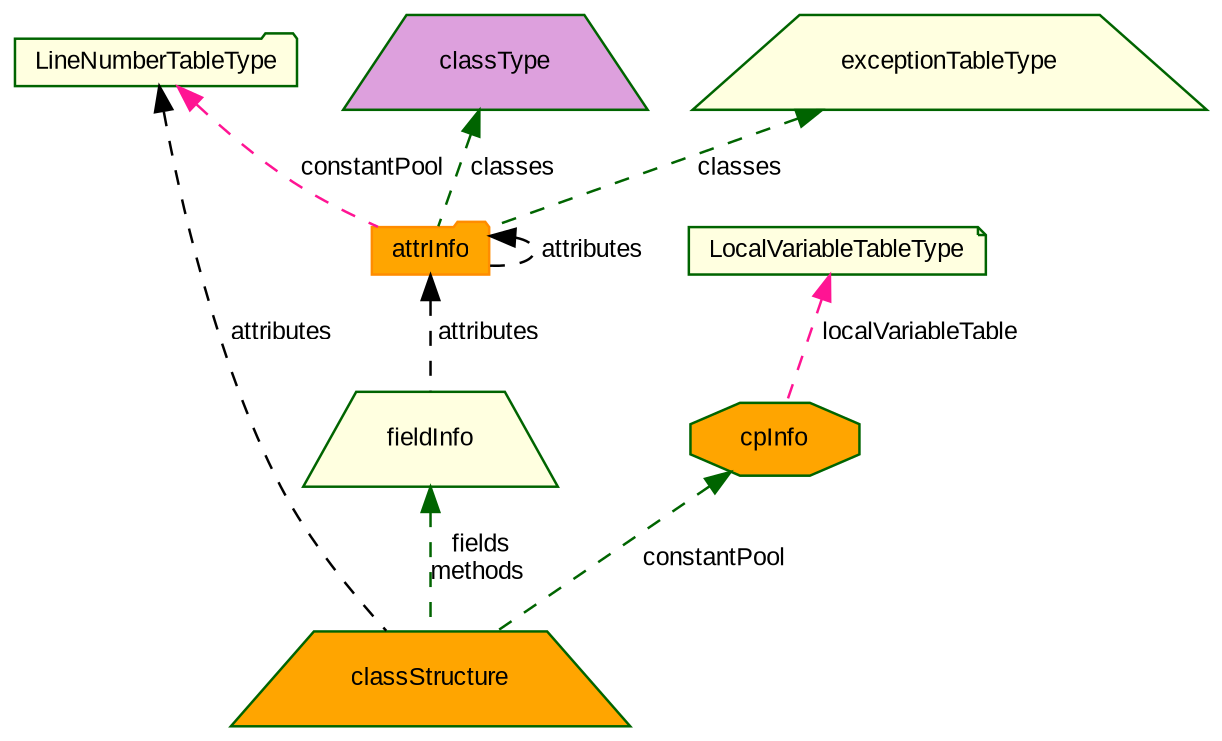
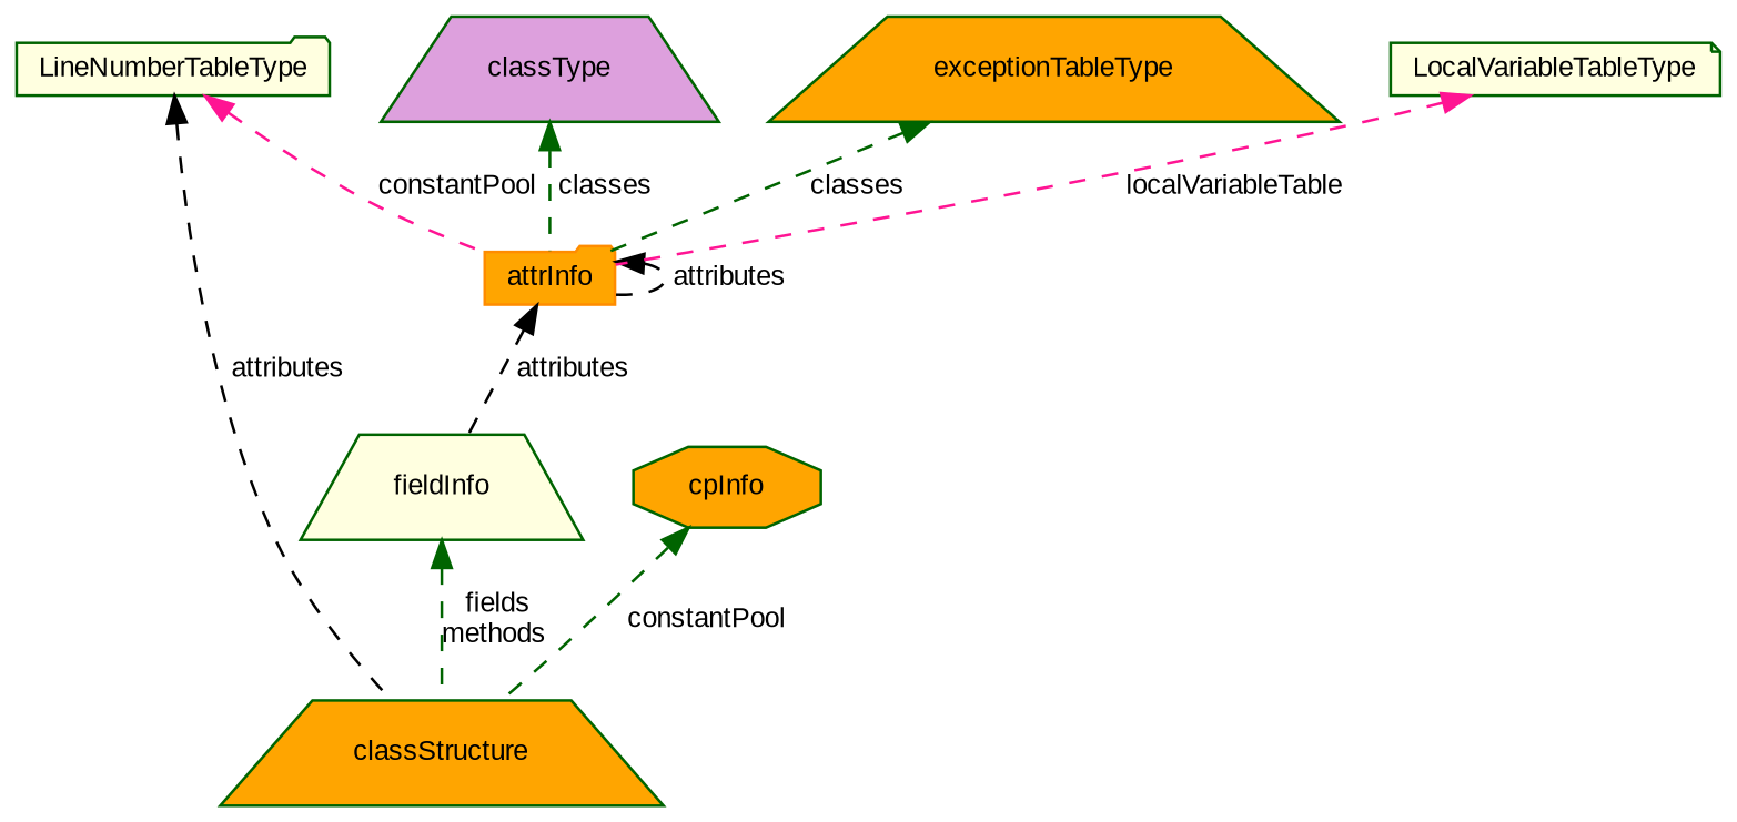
  digraph {
    fontname="Liberation Sans"
    node [color=darkgreen fillcolor=lightyellow fontname="Liberation Sans" fontsize=10 shape=trapezium style=filled]
    edge [color=darkgreen dir=back fontname="Liberation Sans" fontsize=10 labelfontname=Helvetica labelfontsize=10 style=dashed]
    n1 [fillcolor=orange fontcolor=black height=0.2 label=classStructure width=0.4]
    n2 [color=darkorange fillcolor=orange height=0.2 label=attrInfo shape=folder width=0.4]
    n3 [height=0.2 label=fieldInfo width=0.4]
    n4 [height=0.2 label=LineNumberTableType shape=folder width=0.4]
    n5 [fillcolor=plum height=0.2 label=classType width=0.4]
-   n6 [height=0.2 label=exceptionTableType width=0.4]
+   n6 [fillcolor=orange height=0.2 label=exceptionTableType width=0.4]
    n7 [height=0.2 label=LocalVariableTableType shape=note width=0.4]
    n8 [fillcolor=orange height=0.2 label=cpInfo shape=octagon width=0.4]
    n2 -> n2 [color=black label=" attributes"]
    n2 -> n3 [color=black label=" attributes"]
    n3 -> n1 [label=" fields\nmethods"]
    n4 -> n1 [color=black label=" attributes"]
    n4 -> n2 [color=deeppink label=" constantPool"]
    n5 -> n2 [label=" classes"]
    n6 -> n2 [label=" classes"]
-   n7 -> n8 [color=deeppink label=" localVariableTable"]
+   n7 -> n2 [color=deeppink label=" localVariableTable"]
    n8 -> n1 [label=" constantPool"]
  }
